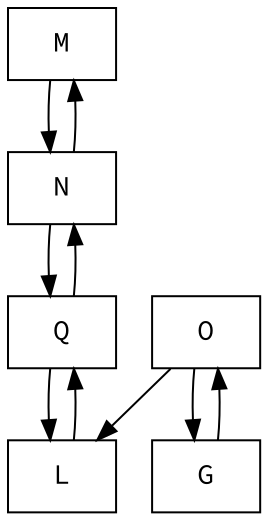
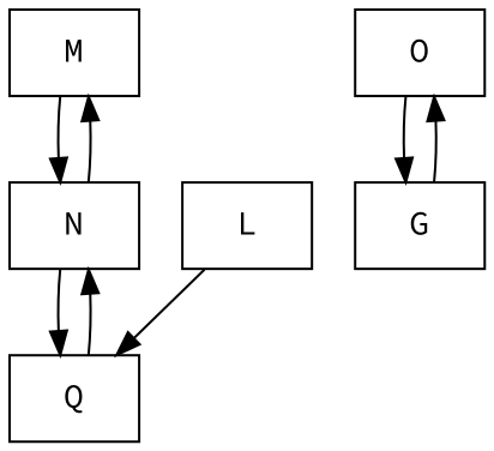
  digraph {
    fontname="Source Code Pro"
    node [fontname="Source Code Pro" shape=box]
    edge [fontname="Source Code Pro"]
    n1 [label=M]
    n2 [label=N]
    n3 [label=Q]
    n4 [label=L]
    n5 [label=O]
    n6 [label=G]
    n1 -> n2
    n2 -> n1
    n2 -> n3
    n3 -> n2
-   n3 -> n4
    n4 -> n3
-   n5 -> n4
    n5 -> n6
    n6 -> n5
  }
